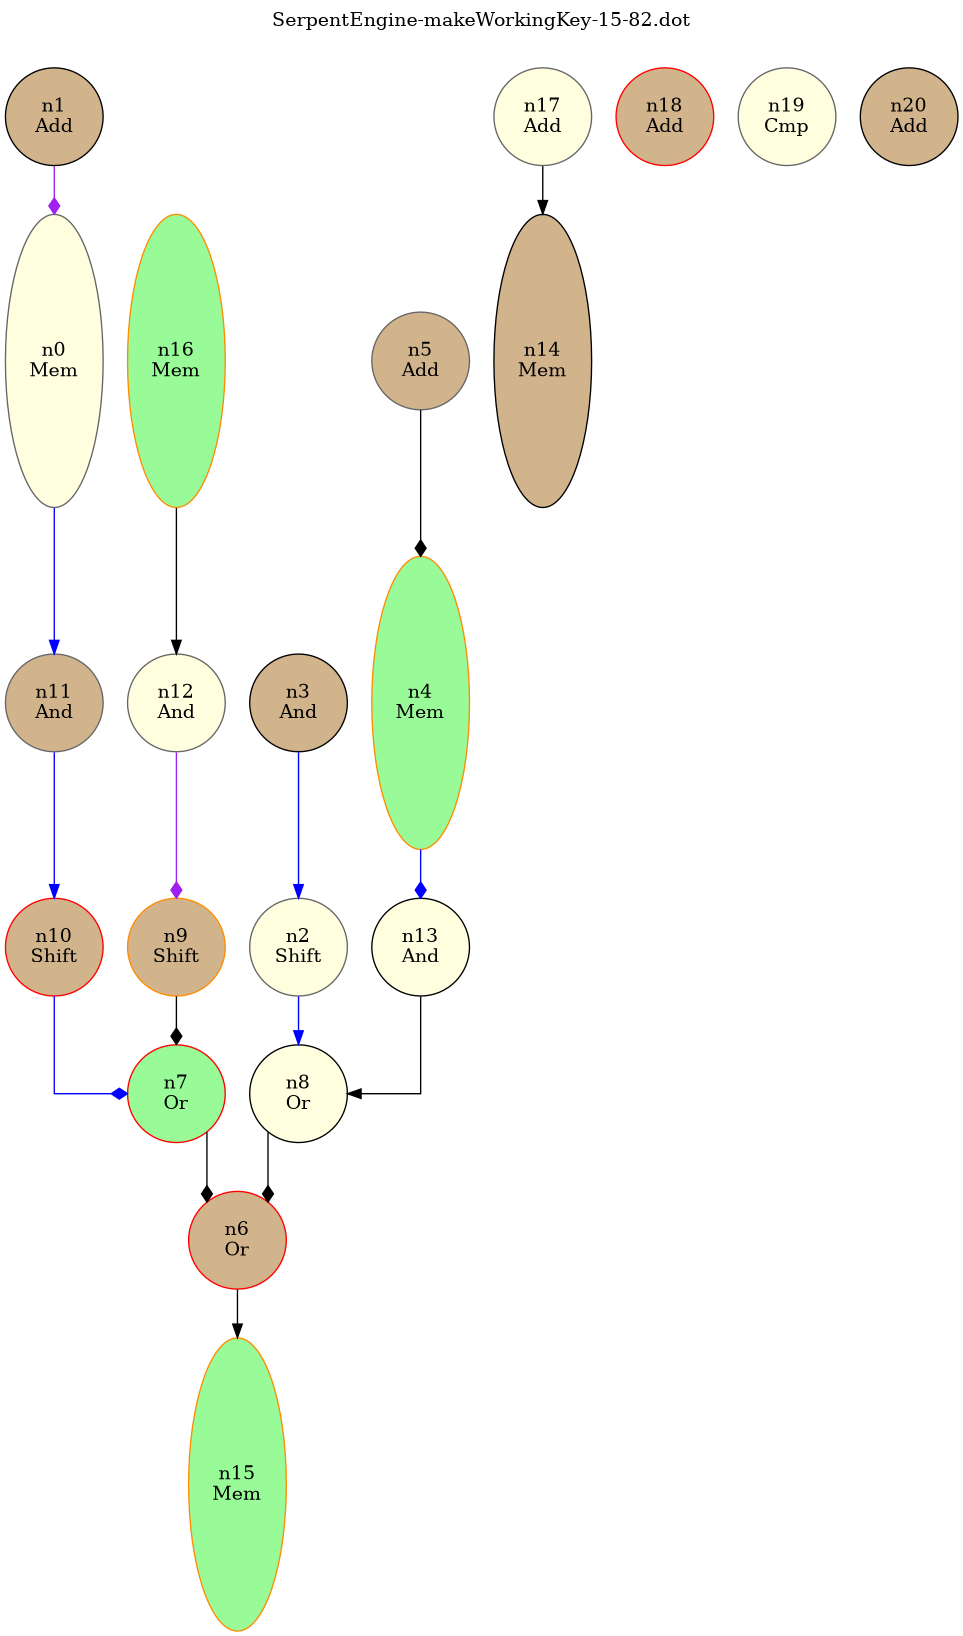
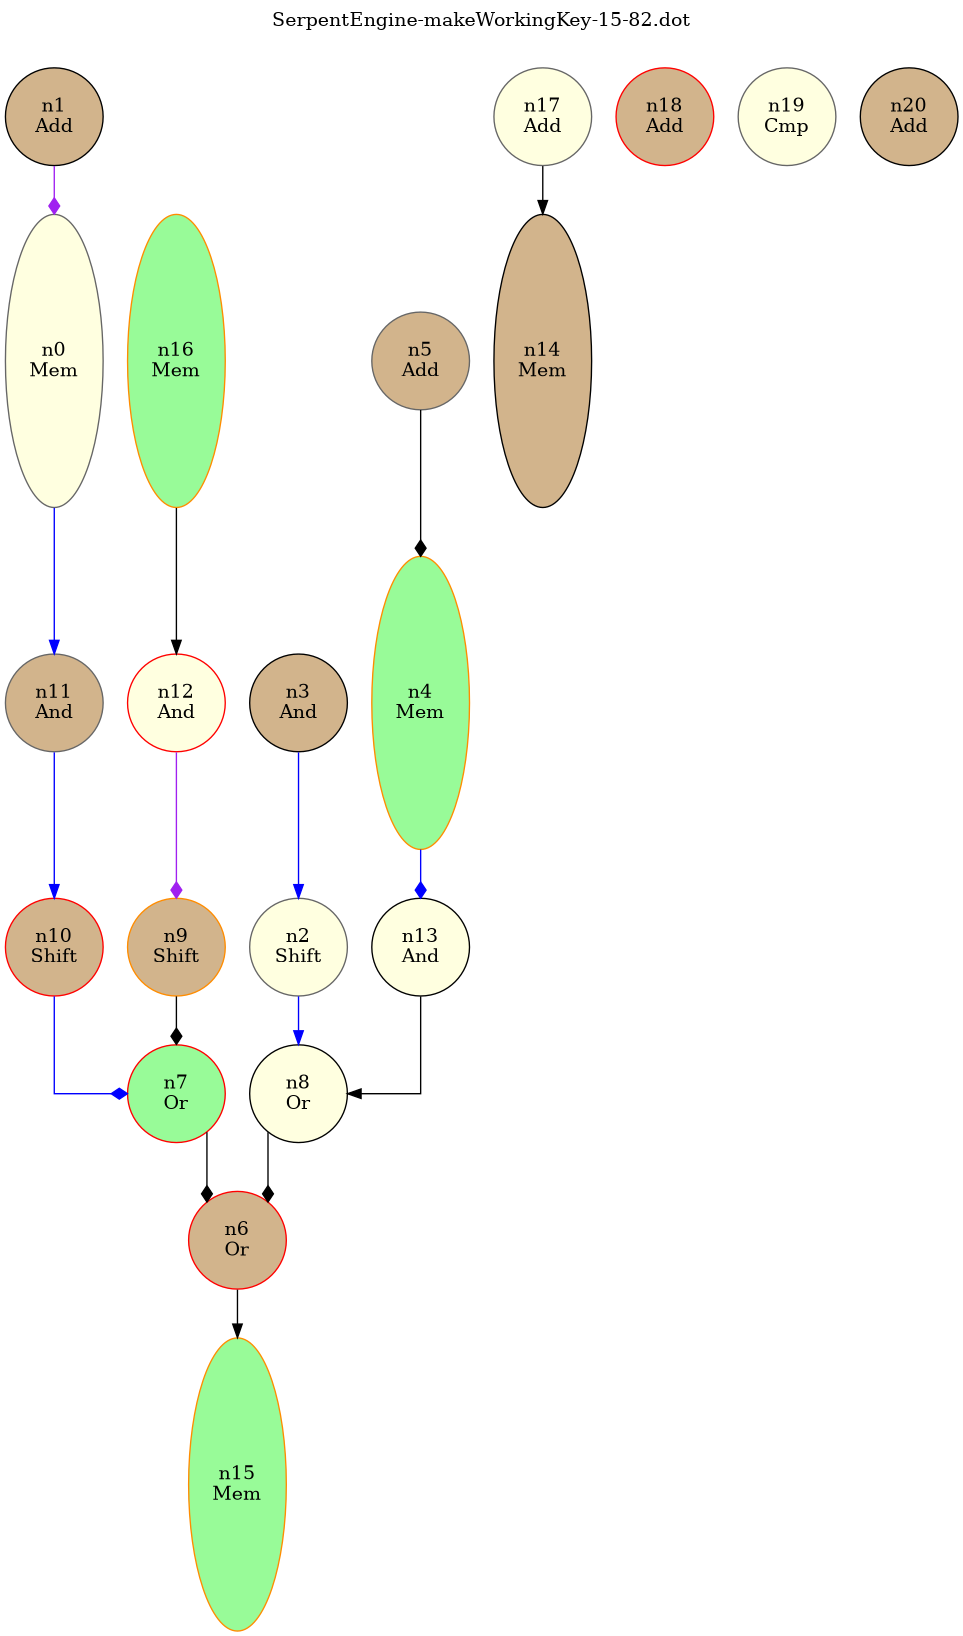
  digraph {
    label="SerpentEngine-makeWorkingKey-15-82.dot"
    labelloc=t
    splines=ortho
    node [color=gray40 fillcolor=tan shape=ellipse style=filled]
    edge [arrowhead=diamond color=black]
    n1 [color=black height=1 label="n1\nAdd" width=1]
    n2 [fillcolor=lightyellow height=3 label="n0\nMem" width=1]
    n3 [height=1 label="n11\nAnd" width=1]
    n4 [color=red height=1 label="n10\nShift" width=1]
    n5 [fillcolor=lightyellow height=1 label="n17\nAdd" width=1]
    n6 [color=black height=3 label="n14\nMem" width=1]
    n7 [color=black height=1 label="n3\nAnd" width=1]
    n8 [fillcolor=lightyellow height=1 label="n2\nShift" width=1]
    n9 [color=black fillcolor=lightyellow height=1 label="n8\nOr" width=1]
    n10 [color=darkorange fillcolor=palegreen height=3 label="n16\nMem" width=1]
-   n11 [fillcolor=lightyellow height=1 label="n12\nAnd" width=1]
+   n11 [color=red fillcolor=lightyellow height=1 label="n12\nAnd" width=1]
    n12 [color=darkorange height=1 label="n9\nShift" width=1]
    n13 [color=red fillcolor=palegreen height=1 label="n7\nOr" width=1]
    n14 [height=1 label="n5\nAdd" width=1]
    n15 [color=darkorange fillcolor=palegreen height=3 label="n4\nMem" width=1]
    n16 [color=black fillcolor=lightyellow height=1 label="n13\nAnd" width=1]
    n17 [color=red height=1 label="n6\nOr" width=1]
    n18 [color=darkorange fillcolor=palegreen height=3 label="n15\nMem" width=1]
    n19 [color=red height=1 label="n18\nAdd" width=1]
    n20 [fillcolor=lightyellow height=1 label="n19\nCmp" width=1]
    n21 [color=black height=1 label="n20\nAdd" width=1]
    n1 -> n2 [color=purple]
    n2 -> n3 [arrowhead=normal color=blue]
    n3 -> n4 [arrowhead=normal color=blue]
    n4 -> n13 [color=blue]
    n5 -> n6 [arrowhead=normal]
    n7 -> n8 [arrowhead=normal color=blue]
    n8 -> n9 [arrowhead=normal color=blue]
    n9 -> n17
    n10 -> n11 [arrowhead=normal]
    n11 -> n12 [color=purple]
    n12 -> n13
    n13 -> n17
    n14 -> n15
    n15 -> n16 [color=blue]
    n16 -> n9 [arrowhead=normal]
    n17 -> n18 [arrowhead=normal]
  }
